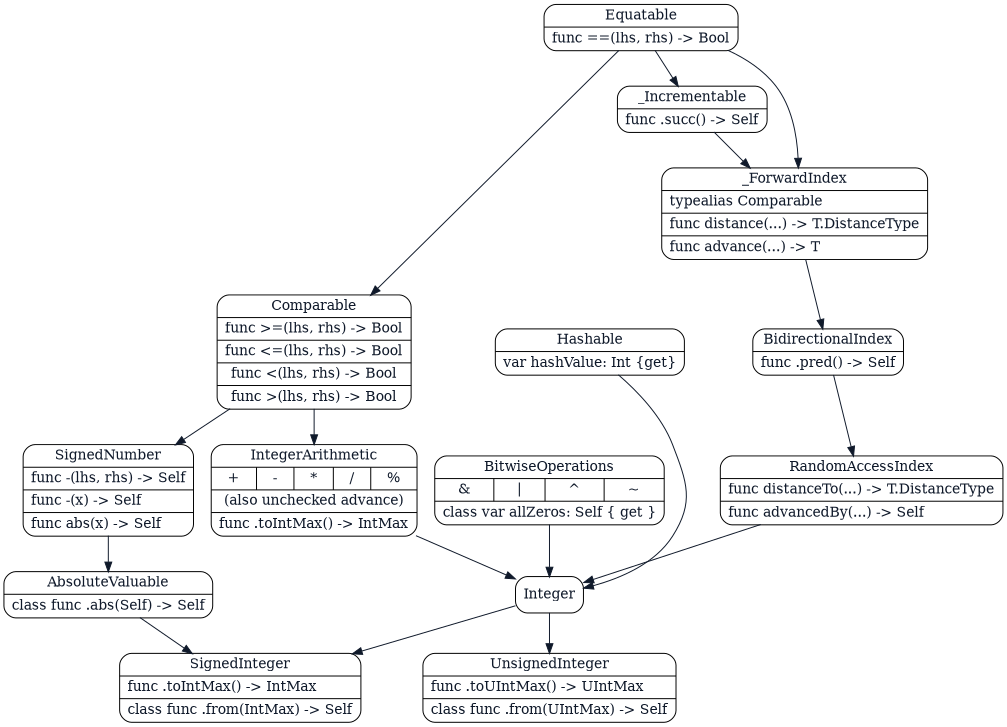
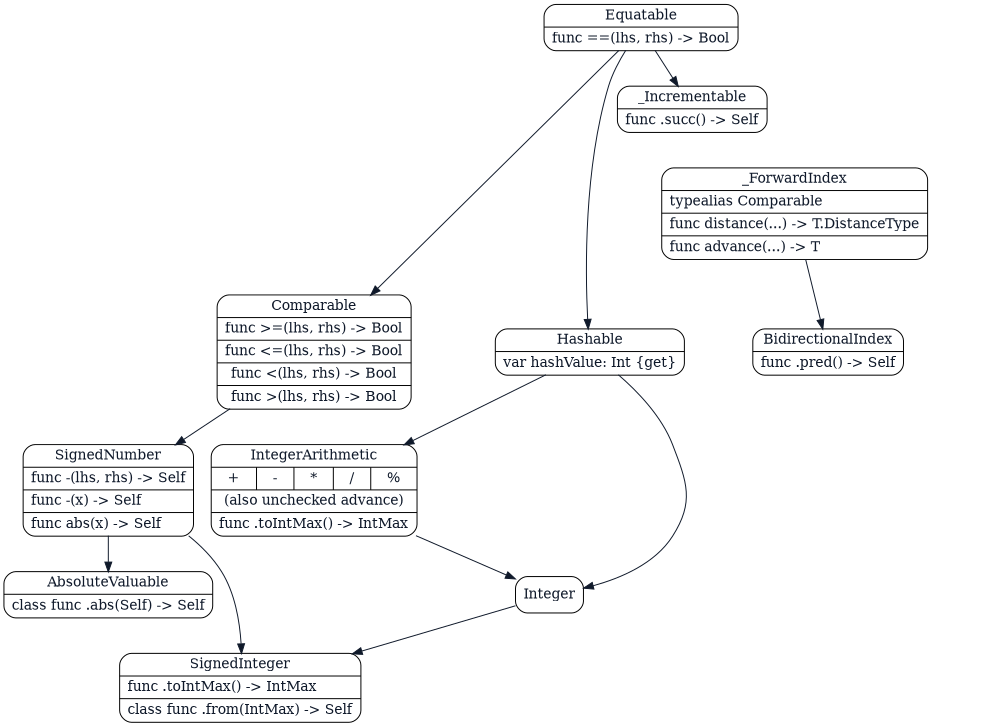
  digraph {
    fontname=mono
    splines=true
    node [bgcolor=white fillcolor="#FFFFFF" fontcolor="#0F192A" shape=Mrecord style=filled]
    edge [color="#0F192A"]
    n1 [label="{ Equatable | func ==(lhs, rhs) -&gt; Bool}"]
    n2 [label="{ _Incrementable | func .succ() -&gt; Self}"]
    n3 [label="{ Comparable | func &gt;=(lhs, rhs) -&gt; Bool | func &lt;=(lhs, rhs) -&gt; Bool | func &lt;(lhs, rhs) -&gt; Bool | func &gt;(lhs, rhs) -&gt; Bool}"]
    n4 [label="{ Hashable | var hashValue: Int \{get\} }"]
    n5 [label="{ _ForwardIndex | typealias Comparable \l| func distance(...) -&gt; T.DistanceType | func advance(...) -&gt; T\l}"]
    n6 [label="{ SignedNumber | func -(lhs, rhs) -&gt; Self | func -(x) -&gt; Self \l| func abs(x) -&gt; Self\l}"]
    n7 [label="{ IntegerArithmetic | {+ | - | * | / | %} | (also unchecked advance) | func .toIntMax() -&gt; IntMax }"]
    n8 [label="{ Integer }"]
    n9 [label="{ BidirectionalIndex | func .pred() -&gt; Self}"]
-   n10 [label="{ RandomAccessIndex | func distanceTo(...) -&gt; T.DistanceType | func advancedBy(...) -&gt; Self\l}"]
    n11 [label="{ SignedInteger | func .toIntMax() -&gt; IntMax \l| class func .from(IntMax) -&gt; Self }"]
-   n12 [label="{ UnsignedInteger | func .toUIntMax() -&gt; UIntMax \l| class func .from(UIntMax) -&gt; Self }"]
    n13 [label="{ AbsoluteValuable | class func .abs(Self) -&gt; Self}"]
-   n14 [label="{ BitwiseOperations | {\& | \| | ^ | ~} | class var allZeros: Self \{ get \}}"]
    n1 -> n2
    n1 -> n3
-   n1 -> n5
-   n2 -> n5
+   n1 -> n4
    n3 -> n6
-   n3 -> n7
+   n4 -> n7
    n4 -> n8
    n5 -> n9
-   n13 -> n11
+   n6 -> n11
    n6 -> n13
    n7 -> n8
    n8 -> n11
-   n8 -> n12
-   n9 -> n10
-   n10 -> n8
-   n14 -> n8
  }
